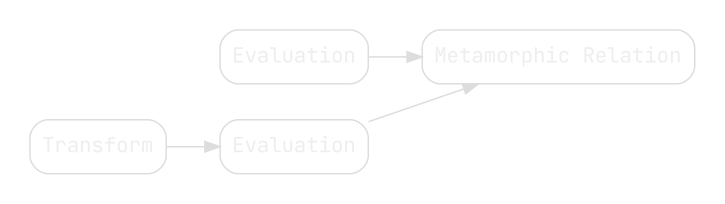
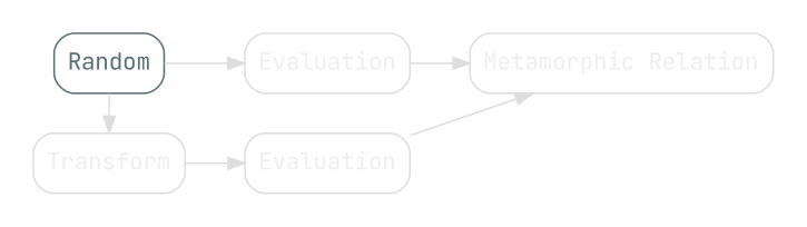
  digraph {
    rankdir=LR
    fontname="JetBrains Mono"
    node [color="#dddddd" fillcolor="#ffffff" fontcolor="#eeeeee" fontname="JetBrains Mono" shape=rectangle style="rounded,filled"]
    edge [color="#dddddd" fontcolor="#000000" fontname="JetBrains Mono" fontsize=11]
+   n1 [color="#586E75" fontcolor="#586E75" label=Random]
    Evaluation
    n3 [label="Metamorphic Relation"]
    n4 [label=Transform]
    n5 [label=Evaluation]
    subgraph cluster_1 {
      color=transparent
+     n1
      Evaluation
      n3
    }
    subgraph cluster_2 {
      color=transparent
      n4
      n5
    }
+   n1 -> Evaluation
+   n1 -> n4 [constraint=false]
    Evaluation -> n3
    n4 -> n5
    n5 -> n3
  }
